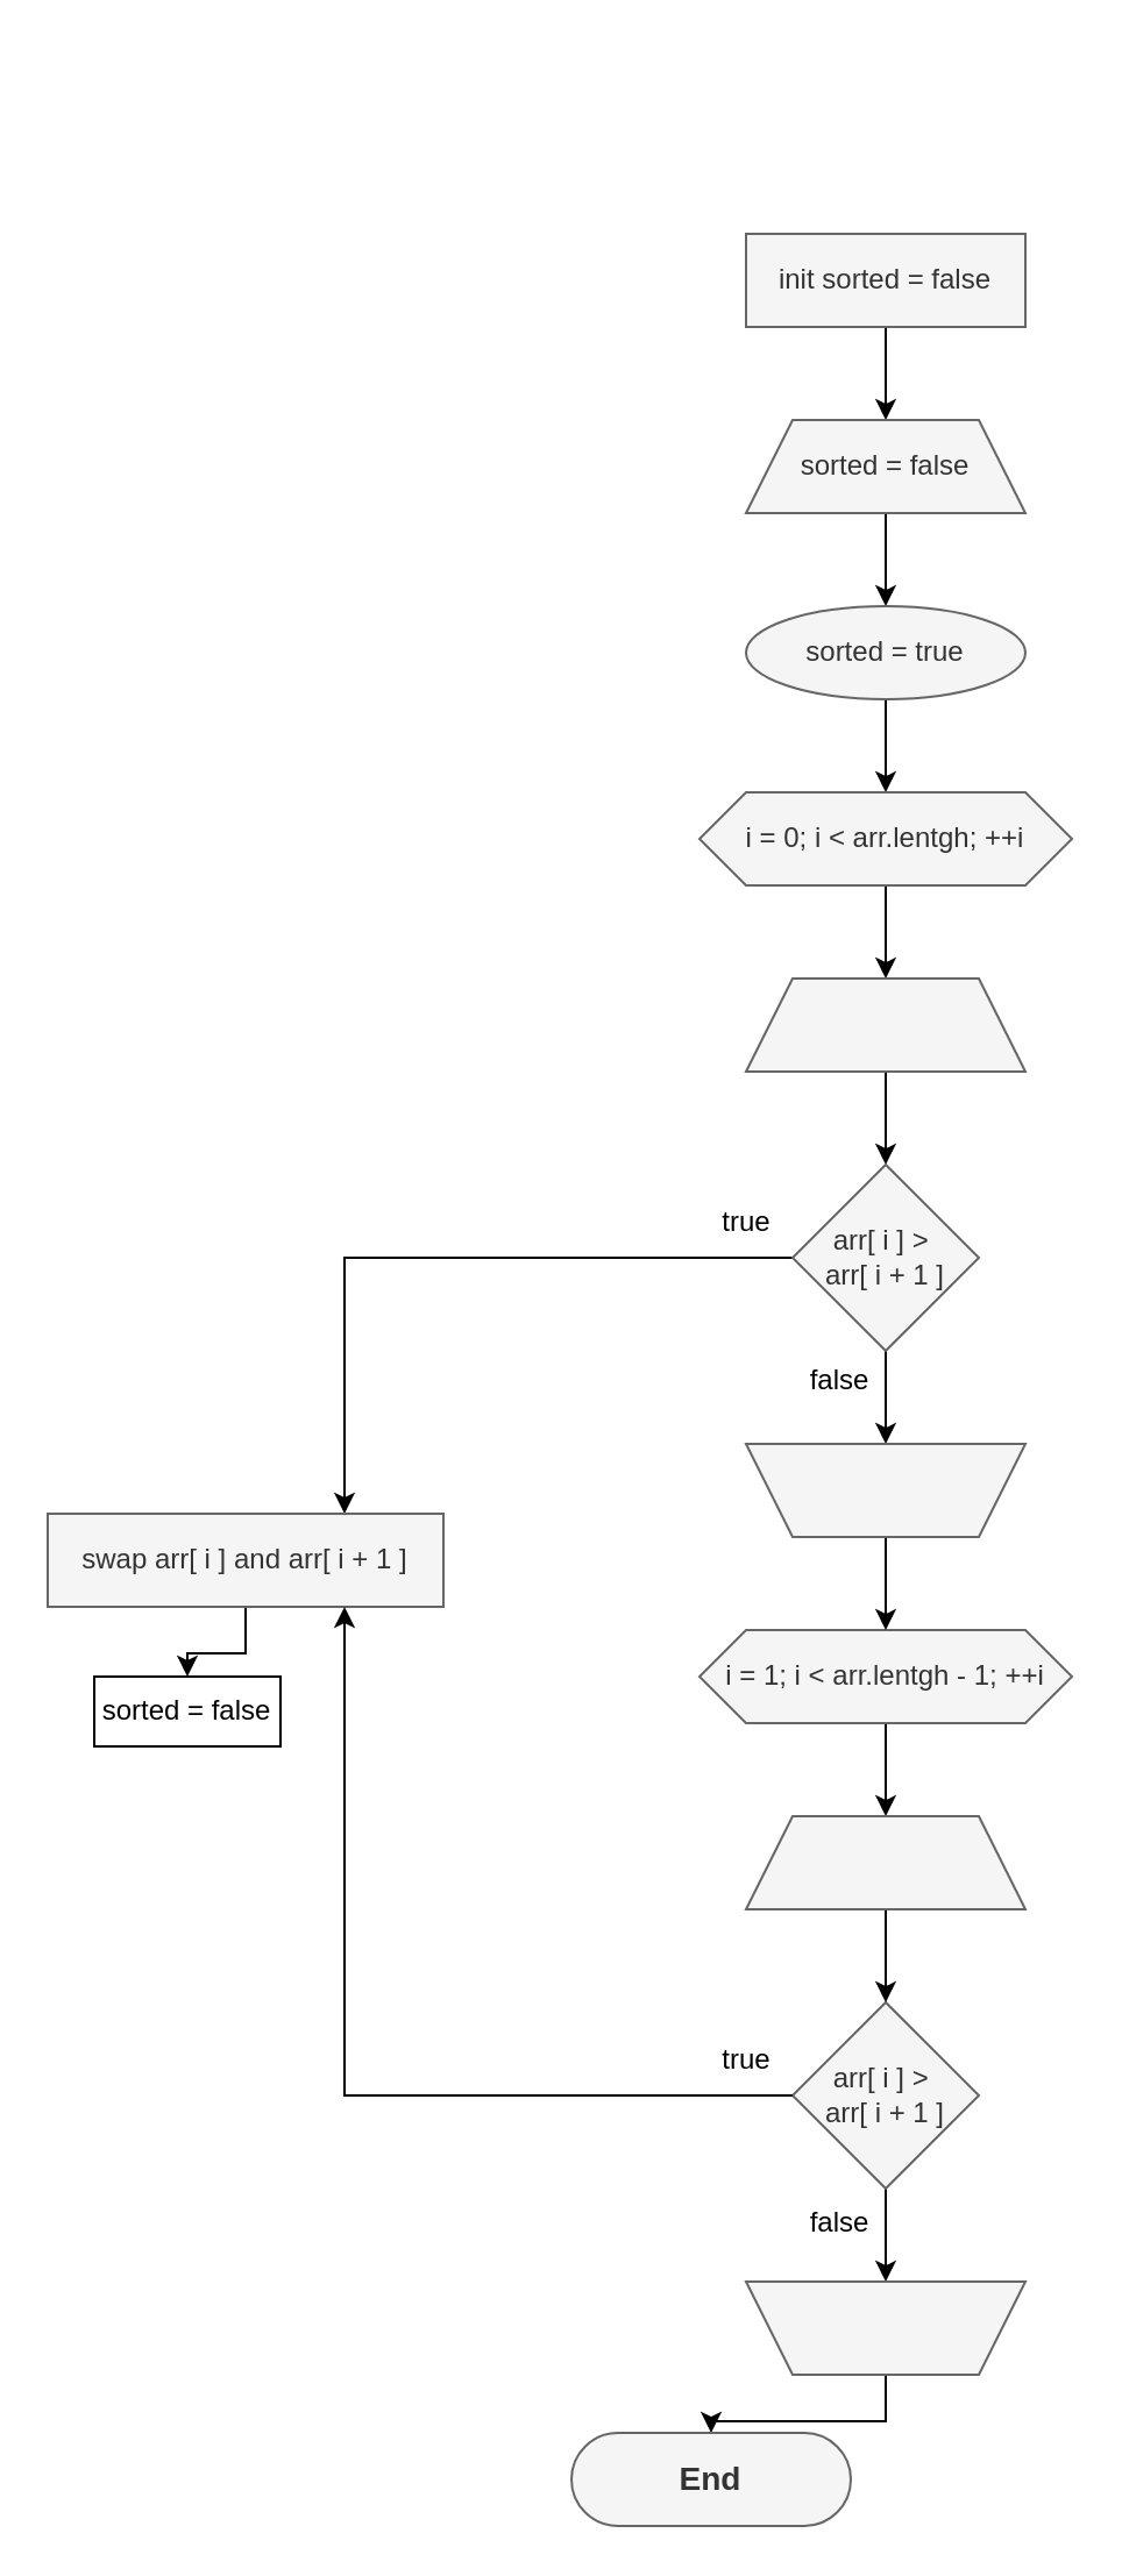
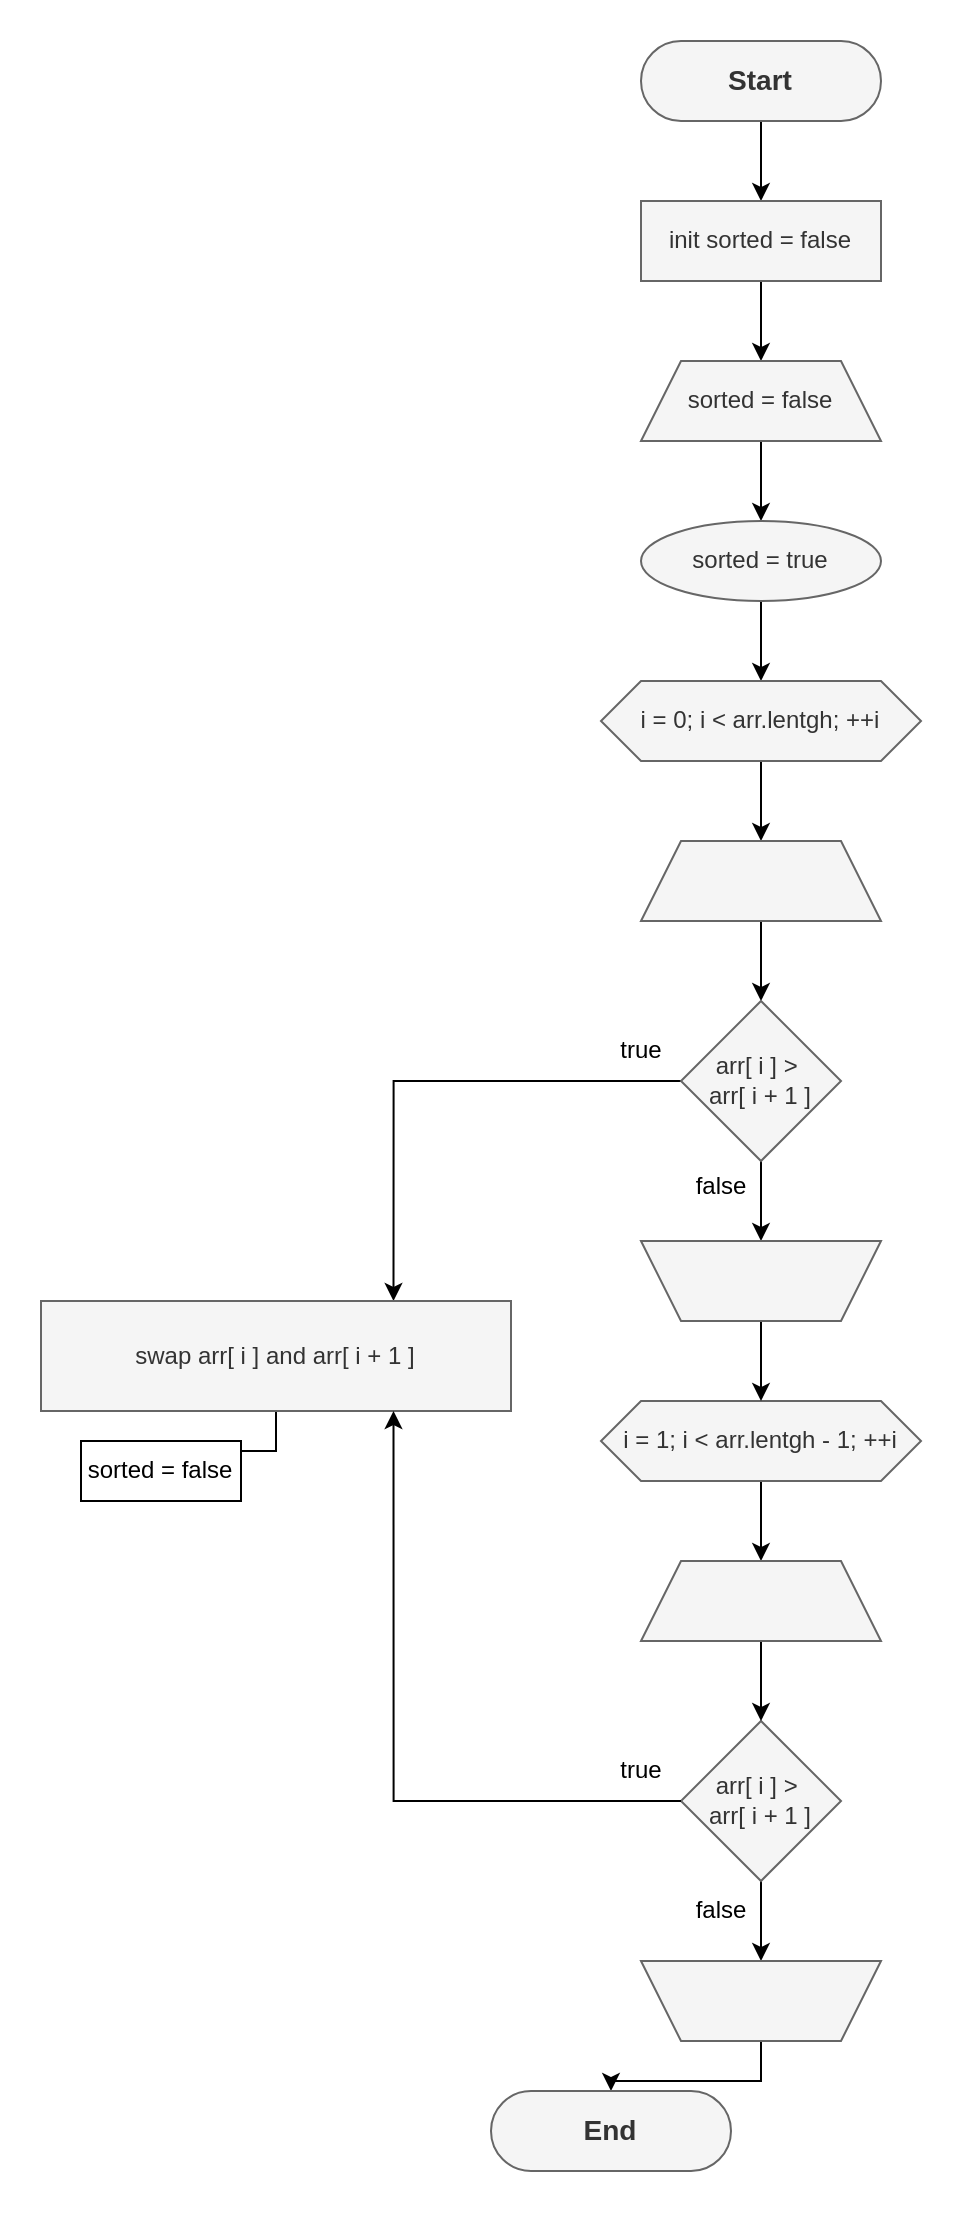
  <mxCell id="0" />
  <mxCell id="1" parent="0" />
+ <mxCell id="2" value="" style="edgeStyle=orthogonalEdgeStyle;rounded=0;orthogonalLoop=1;jettySize=auto;html=1;" edge="1" parent="1" source="3" target="5"><mxGeometry relative="1" as="geometry" /></mxCell>
+ <mxCell id="3" value="&lt;h3&gt;Start&lt;/h3&gt;" style="rounded=1;whiteSpace=wrap;html=1;arcSize=50;fillColor=#f5f5f5;fontColor=#333333;strokeColor=#666666;" vertex="1" parent="1"><mxGeometry x="320" y="20" width="120" height="40" as="geometry" /></mxCell>
  <mxCell id="4" value="" style="edgeStyle=orthogonalEdgeStyle;rounded=0;orthogonalLoop=1;jettySize=auto;html=1;" edge="1" parent="1" source="5" target="7"><mxGeometry relative="1" as="geometry" /></mxCell>
  <mxCell id="5" value="init sorted = false" style="rounded=0;whiteSpace=wrap;html=1;fillColor=#f5f5f5;fontColor=#333333;strokeColor=#666666;" vertex="1" parent="1"><mxGeometry x="320" y="100" width="120" height="40" as="geometry" /></mxCell>
  <mxCell id="6" value="" style="edgeStyle=orthogonalEdgeStyle;rounded=0;orthogonalLoop=1;jettySize=auto;html=1;" edge="1" parent="1" source="7" target="9"><mxGeometry relative="1" as="geometry" /></mxCell>
  <mxCell id="7" value="sorted = false" style="shape=trapezoid;perimeter=trapezoidPerimeter;whiteSpace=wrap;html=1;fixedSize=1;fillColor=#f5f5f5;strokeColor=#666666;fontColor=#333333;rounded=0;" vertex="1" parent="1"><mxGeometry x="320" y="180" width="120" height="40" as="geometry" /></mxCell>
  <mxCell id="8" value="" style="edgeStyle=orthogonalEdgeStyle;rounded=0;orthogonalLoop=1;jettySize=auto;html=1;" edge="1" parent="1" source="9" target="11"><mxGeometry relative="1" as="geometry" /></mxCell>
  <mxCell id="9" value="sorted = true" style="ellipse;whiteSpace=wrap;html=1;fillColor=#f5f5f5;strokeColor=#666666;fontColor=#333333;" vertex="1" parent="1"><mxGeometry x="320" y="260" width="120" height="40" as="geometry" /></mxCell>
  <mxCell id="10" value="" style="edgeStyle=orthogonalEdgeStyle;rounded=0;orthogonalLoop=1;jettySize=auto;html=1;" edge="1" parent="1" source="11" target="15"><mxGeometry relative="1" as="geometry" /></mxCell>
  <mxCell id="11" value="i = 0; i &amp;lt; arr.lentgh; ++i" style="shape=hexagon;perimeter=hexagonPerimeter2;whiteSpace=wrap;html=1;fixedSize=1;fillColor=#f5f5f5;fontColor=#333333;strokeColor=#666666;" vertex="1" parent="1"><mxGeometry x="300" y="340" width="160" height="40" as="geometry" /></mxCell>
  <mxCell id="12" value="" style="edgeStyle=orthogonalEdgeStyle;rounded=0;orthogonalLoop=1;jettySize=auto;html=1;" edge="1" parent="1" source="13" target="28"><mxGeometry relative="1" as="geometry" /></mxCell>
  <mxCell id="13" value="i = 1; i &amp;lt; arr.lentgh - 1; ++i" style="shape=hexagon;perimeter=hexagonPerimeter2;whiteSpace=wrap;html=1;fixedSize=1;fillColor=#f5f5f5;fontColor=#333333;strokeColor=#666666;" vertex="1" parent="1"><mxGeometry x="300" y="700" width="160" height="40" as="geometry" /></mxCell>
  <mxCell id="14" value="" style="edgeStyle=orthogonalEdgeStyle;rounded=0;orthogonalLoop=1;jettySize=auto;html=1;" edge="1" parent="1" source="15" target="18"><mxGeometry relative="1" as="geometry" /></mxCell>
  <mxCell id="15" value="" style="shape=trapezoid;perimeter=trapezoidPerimeter;whiteSpace=wrap;html=1;fixedSize=1;fillColor=#f5f5f5;strokeColor=#666666;fontColor=#333333;" vertex="1" parent="1"><mxGeometry x="320" y="420" width="120" height="40" as="geometry" /></mxCell>
  <mxCell id="16" value="" style="edgeStyle=orthogonalEdgeStyle;rounded=0;orthogonalLoop=1;jettySize=auto;html=1;entryX=0.75;entryY=0;entryDx=0;entryDy=0;" edge="1" parent="1" source="18" target="20"><mxGeometry relative="1" as="geometry" /></mxCell>
  <mxCell id="17" value="" style="edgeStyle=orthogonalEdgeStyle;rounded=0;orthogonalLoop=1;jettySize=auto;html=1;" edge="1" parent="1" source="18" target="22"><mxGeometry relative="1" as="geometry" /></mxCell>
  <mxCell id="18" value="arr[ i ] &amp;gt;&amp;nbsp;&lt;div&gt;arr[ i + 1 ]&lt;/div&gt;" style="rhombus;whiteSpace=wrap;html=1;fillColor=#f5f5f5;strokeColor=#666666;fontColor=#333333;" vertex="1" parent="1"><mxGeometry x="340" y="500" width="80" height="80" as="geometry" /></mxCell>
  <mxCell id="19" value="" style="edgeStyle=orthogonalEdgeStyle;rounded=0;orthogonalLoop=1;jettySize=auto;html=1;" edge="1" parent="1" source="20" target="26"><mxGeometry relative="1" as="geometry" /></mxCell>
- <mxCell id="20" value="swap arr[ i ] and arr[ i + 1 ]" style="whiteSpace=wrap;html=1;fillColor=#f5f5f5;strokeColor=#666666;fontColor=#333333;" vertex="1" parent="1"><mxGeometry x="20" y="650" width="170" height="40" as="geometry" /></mxCell>
+ <mxCell id="20" value="swap arr[ i ] and arr[ i + 1 ]" style="whiteSpace=wrap;html=1;fillColor=#f5f5f5;strokeColor=#666666;fontColor=#333333;" vertex="1" parent="1"><mxGeometry x="20" y="650" width="235" height="55" as="geometry" /></mxCell>
  <mxCell id="21" value="" style="edgeStyle=orthogonalEdgeStyle;rounded=0;orthogonalLoop=1;jettySize=auto;html=1;" edge="1" parent="1" source="22" target="13"><mxGeometry relative="1" as="geometry" /></mxCell>
  <mxCell id="22" value="" style="shape=trapezoid;perimeter=trapezoidPerimeter;whiteSpace=wrap;html=1;fixedSize=1;fillColor=#f5f5f5;strokeColor=#666666;fontColor=#333333;flipV=1;" vertex="1" parent="1"><mxGeometry x="320" y="620" width="120" height="40" as="geometry" /></mxCell>
  <mxCell id="23" value="" style="edgeStyle=orthogonalEdgeStyle;rounded=0;orthogonalLoop=1;jettySize=auto;html=1;" edge="1" parent="1" source="24" target="30"><mxGeometry relative="1" as="geometry" /></mxCell>
  <mxCell id="24" value="arr[ i ] &amp;gt;&amp;nbsp;&lt;div&gt;arr[ i + 1 ]&lt;/div&gt;" style="rhombus;whiteSpace=wrap;html=1;fillColor=#f5f5f5;strokeColor=#666666;fontColor=#333333;" vertex="1" parent="1"><mxGeometry x="340" y="860" width="80" height="80" as="geometry" /></mxCell>
  <mxCell id="25" style="edgeStyle=orthogonalEdgeStyle;rounded=0;orthogonalLoop=1;jettySize=auto;html=1;exitX=0;exitY=0.5;exitDx=0;exitDy=0;entryX=0.75;entryY=1;entryDx=0;entryDy=0;" edge="1" parent="1" source="24" target="20"><mxGeometry relative="1" as="geometry" /></mxCell>
  <mxCell id="26" value="sorted = false" style="rounded=0;whiteSpace=wrap;html=1;" vertex="1" parent="1"><mxGeometry x="40" y="720" width="80" height="30" as="geometry" /></mxCell>
  <mxCell id="27" value="" style="edgeStyle=orthogonalEdgeStyle;rounded=0;orthogonalLoop=1;jettySize=auto;html=1;" edge="1" parent="1" source="28" target="24"><mxGeometry relative="1" as="geometry" /></mxCell>
  <mxCell id="28" value="" style="shape=trapezoid;perimeter=trapezoidPerimeter;whiteSpace=wrap;html=1;fixedSize=1;fillColor=#f5f5f5;strokeColor=#666666;fontColor=#333333;" vertex="1" parent="1"><mxGeometry x="320" y="780" width="120" height="40" as="geometry" /></mxCell>
  <mxCell id="29" value="" style="edgeStyle=orthogonalEdgeStyle;rounded=0;orthogonalLoop=1;jettySize=auto;html=1;" edge="1" parent="1" source="30" target="35"><mxGeometry relative="1" as="geometry" /></mxCell>
  <mxCell id="30" value="" style="shape=trapezoid;perimeter=trapezoidPerimeter;whiteSpace=wrap;html=1;fixedSize=1;fillColor=#f5f5f5;strokeColor=#666666;fontColor=#333333;flipV=1;" vertex="1" parent="1"><mxGeometry x="320" y="980" width="120" height="40" as="geometry" /></mxCell>
  <mxCell id="31" value="true" style="text;html=1;align=center;verticalAlign=middle;resizable=0;points=[];autosize=1;strokeColor=none;fillColor=none;" vertex="1" parent="1"><mxGeometry x="300" y="870" width="40" height="30" as="geometry" /></mxCell>
  <mxCell id="32" value="true" style="text;html=1;align=center;verticalAlign=middle;resizable=0;points=[];autosize=1;strokeColor=none;fillColor=none;" vertex="1" parent="1"><mxGeometry x="300" y="510" width="40" height="30" as="geometry" /></mxCell>
  <mxCell id="33" value="false" style="text;html=1;align=center;verticalAlign=middle;resizable=0;points=[];autosize=1;strokeColor=none;fillColor=none;" vertex="1" parent="1"><mxGeometry x="335" y="578" width="50" height="30" as="geometry" /></mxCell>
  <mxCell id="34" value="false" style="text;html=1;align=center;verticalAlign=middle;resizable=0;points=[];autosize=1;strokeColor=none;fillColor=none;" vertex="1" parent="1"><mxGeometry x="335" y="940" width="50" height="30" as="geometry" /></mxCell>
  <mxCell id="35" value="&lt;h3&gt;End&lt;/h3&gt;" style="rounded=1;whiteSpace=wrap;html=1;arcSize=50;fillColor=#f5f5f5;fontColor=#333333;strokeColor=#666666;" vertex="1" parent="1"><mxGeometry x="245" y="1045" width="120" height="40" as="geometry" /></mxCell>
